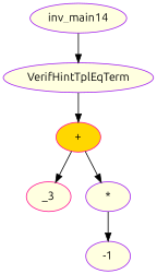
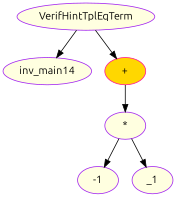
  digraph {
    fontname=Ubuntu
    node [color=purple fillcolor=lightyellow fontname=Ubuntu style=filled]
    edge [fontname=Ubuntu]
    n1 [label=inv_main14]
    n2 [label=VerifHintTplEqTerm]
    n3 [color=deeppink fillcolor=gold label="+"]
-   n4 [color=deeppink label=_3]
    n5 [label="*"]
    n6 [label=-1]
-   n1 -> n2
+   n7 [label=_1]
+   n2 -> n1
    n2 -> n3
-   n3 -> n4
    n3 -> n5
    n5 -> n6
+   n5 -> n7
  }
